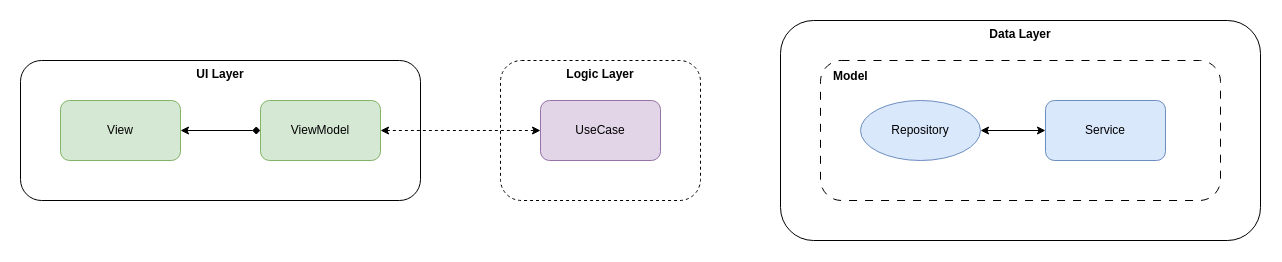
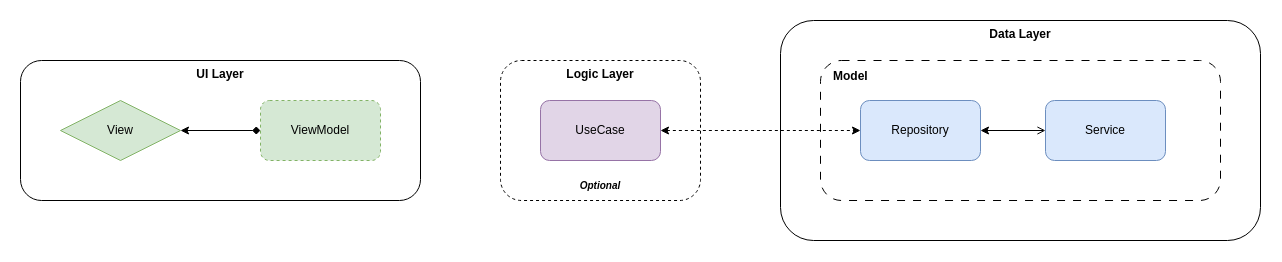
  <mxCell id="0" />
  <mxCell id="1" parent="0" />
  <mxCell id="2" value="Data Layer" style="rounded=1;whiteSpace=wrap;html=1;fontStyle=1;verticalAlign=top;" parent="1" vertex="1"><mxGeometry x="780" y="20" width="480" height="220" as="geometry" /></mxCell>
  <mxCell id="3" value="Model" style="rounded=1;whiteSpace=wrap;html=1;verticalAlign=top;align=left;spacingTop=2;spacingLeft=11;fontStyle=1;dashed=1;dashPattern=8 8;" parent="1" vertex="1"><mxGeometry x="820" y="60" width="400" height="140" as="geometry" /></mxCell>
  <mxCell id="4" value="Logic Layer" style="rounded=1;whiteSpace=wrap;html=1;verticalAlign=top;fontStyle=1;dashed=1;" parent="1" vertex="1"><mxGeometry x="500" y="60" width="200" height="140" as="geometry" /></mxCell>
  <mxCell id="5" value="UI Layer" style="rounded=1;whiteSpace=wrap;html=1;verticalAlign=top;fontStyle=1" parent="1" vertex="1"><mxGeometry x="20" y="60" width="400" height="140" as="geometry" /></mxCell>
  <mxCell id="6" value="" style="edgeStyle=orthogonalEdgeStyle;rounded=0;orthogonalLoop=1;jettySize=auto;html=1;startArrow=classic;startFill=1;endArrow=diamond;" parent="1" source="7" target="9" edge="1"><mxGeometry relative="1" as="geometry" /></mxCell>
- <mxCell id="7" value="View" style="rounded=1;whiteSpace=wrap;html=1;fillColor=#d5e8d4;strokeColor=#82b366;" parent="1" vertex="1"><mxGeometry x="60" y="100" width="120" height="60" as="geometry" /></mxCell>
- <mxCell id="8" style="edgeStyle=orthogonalEdgeStyle;rounded=0;orthogonalLoop=1;jettySize=auto;html=1;entryX=0;entryY=0.5;entryDx=0;entryDy=0;startArrow=classic;startFill=1;dashed=1;" parent="1" source="9" target="11" edge="1"><mxGeometry relative="1" as="geometry" /></mxCell>
- <mxCell id="9" value="ViewModel" style="rounded=1;whiteSpace=wrap;html=1;fillColor=#d5e8d4;strokeColor=#82b366;" parent="1" vertex="1"><mxGeometry x="260" y="100" width="120" height="60" as="geometry" /></mxCell>
+ <mxCell id="7" value="View" style="rhombus;whiteSpace=wrap;html=1;fillColor=#d5e8d4;strokeColor=#82b366;" parent="1" vertex="1"><mxGeometry x="60" y="100" width="120" height="60" as="geometry" /></mxCell>
+ <mxCell id="9" value="ViewModel" style="rounded=1;whiteSpace=wrap;html=1;fillColor=#d5e8d4;strokeColor=#82b366;dashed=1;" parent="1" vertex="1"><mxGeometry x="260" y="100" width="120" height="60" as="geometry" /></mxCell>
+ <mxCell id="10" style="edgeStyle=orthogonalEdgeStyle;rounded=0;orthogonalLoop=1;jettySize=auto;html=1;exitX=1;exitY=0.5;exitDx=0;exitDy=0;entryX=0;entryY=0.5;entryDx=0;entryDy=0;startArrow=classic;startFill=1;dashed=1;" parent="1" source="11" target="13" edge="1"><mxGeometry relative="1" as="geometry" /></mxCell>
  <mxCell id="11" value="UseCase" style="rounded=1;whiteSpace=wrap;html=1;fillColor=#e1d5e7;strokeColor=#9673a6;" parent="1" vertex="1"><mxGeometry x="540" y="100" width="120" height="60" as="geometry" /></mxCell>
- <mxCell id="12" style="edgeStyle=orthogonalEdgeStyle;rounded=0;orthogonalLoop=1;jettySize=auto;html=1;exitX=1;exitY=0.5;exitDx=0;exitDy=0;entryX=0;entryY=0.5;entryDx=0;entryDy=0;startArrow=classic;startFill=1;" parent="1" source="13" target="14" edge="1"><mxGeometry relative="1" as="geometry" /></mxCell>
- <mxCell id="13" value="Repository" style="ellipse;whiteSpace=wrap;html=1;fillColor=#dae8fc;strokeColor=#6c8ebf;" parent="1" vertex="1"><mxGeometry x="860" y="100" width="120" height="60" as="geometry" /></mxCell>
+ <mxCell id="12" style="edgeStyle=orthogonalEdgeStyle;rounded=0;orthogonalLoop=1;jettySize=auto;html=1;exitX=1;exitY=0.5;exitDx=0;exitDy=0;entryX=0;entryY=0.5;entryDx=0;entryDy=0;startArrow=classic;startFill=1;endArrow=open;" parent="1" source="13" target="14" edge="1"><mxGeometry relative="1" as="geometry" /></mxCell>
+ <mxCell id="13" value="Repository" style="rounded=1;whiteSpace=wrap;html=1;fillColor=#dae8fc;strokeColor=#6c8ebf;" parent="1" vertex="1"><mxGeometry x="860" y="100" width="120" height="60" as="geometry" /></mxCell>
  <mxCell id="14" value="Service" style="rounded=1;whiteSpace=wrap;html=1;fillColor=#dae8fc;strokeColor=#6c8ebf;" parent="1" vertex="1"><mxGeometry x="1045" y="100" width="120" height="60" as="geometry" /></mxCell>
+ <mxCell id="15" value="Optional" style="text;html=1;align=center;verticalAlign=middle;whiteSpace=wrap;rounded=0;fontSize=10;fontStyle=3" parent="1" vertex="1"><mxGeometry x="570" y="170" width="60" height="30" as="geometry" /></mxCell>
